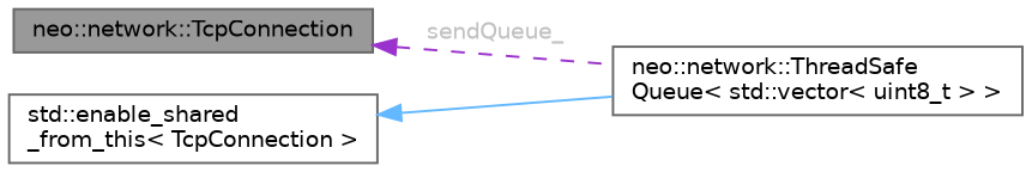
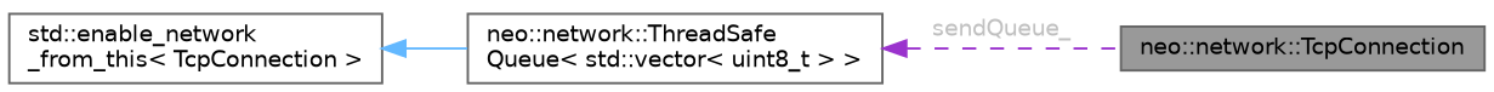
  digraph {
    rankdir=LR
    node [color=gray40 fillcolor=white fontname=Helvetica fontsize=10 shape=box style=filled]
    edge [dir=back fontname=Helvetica fontsize=10 labelfontname=Helvetica labelfontsize=10]
    n1 [fillcolor=grey60 fontcolor=black height=0.2 label="neo::network::TcpConnection" width=0.4]
-   n2 [height=0.2 label="std::enable_shared\l_from_this\< TcpConnection \>" width=0.4]
+   n2 [height=0.2 label="std::enable_network\l_from_this\< TcpConnection \>" width=0.4]
    n3 [height=0.2 label="neo::network::ThreadSafe\lQueue\< std::vector\< uint8_t \> \>" width=0.4]
    n2 -> n3 [color=steelblue1 style=solid]
-   n1 -> n3 [color=darkorchid3 fontcolor=grey label=<<TABLE CELLBORDER="0" BORDER="0"><TR><TD VALIGN="top" ALIGN="LEFT" CELLPADDING="1" CELLSPACING="0">sendQueue_</TD></TR> </TABLE>> style=dashed]
+   n3 -> n1 [color=darkorchid3 fontcolor=grey label=<<TABLE CELLBORDER="0" BORDER="0"><TR><TD VALIGN="top" ALIGN="LEFT" CELLPADDING="1" CELLSPACING="0">sendQueue_</TD></TR> </TABLE>> style=dashed]
  }
